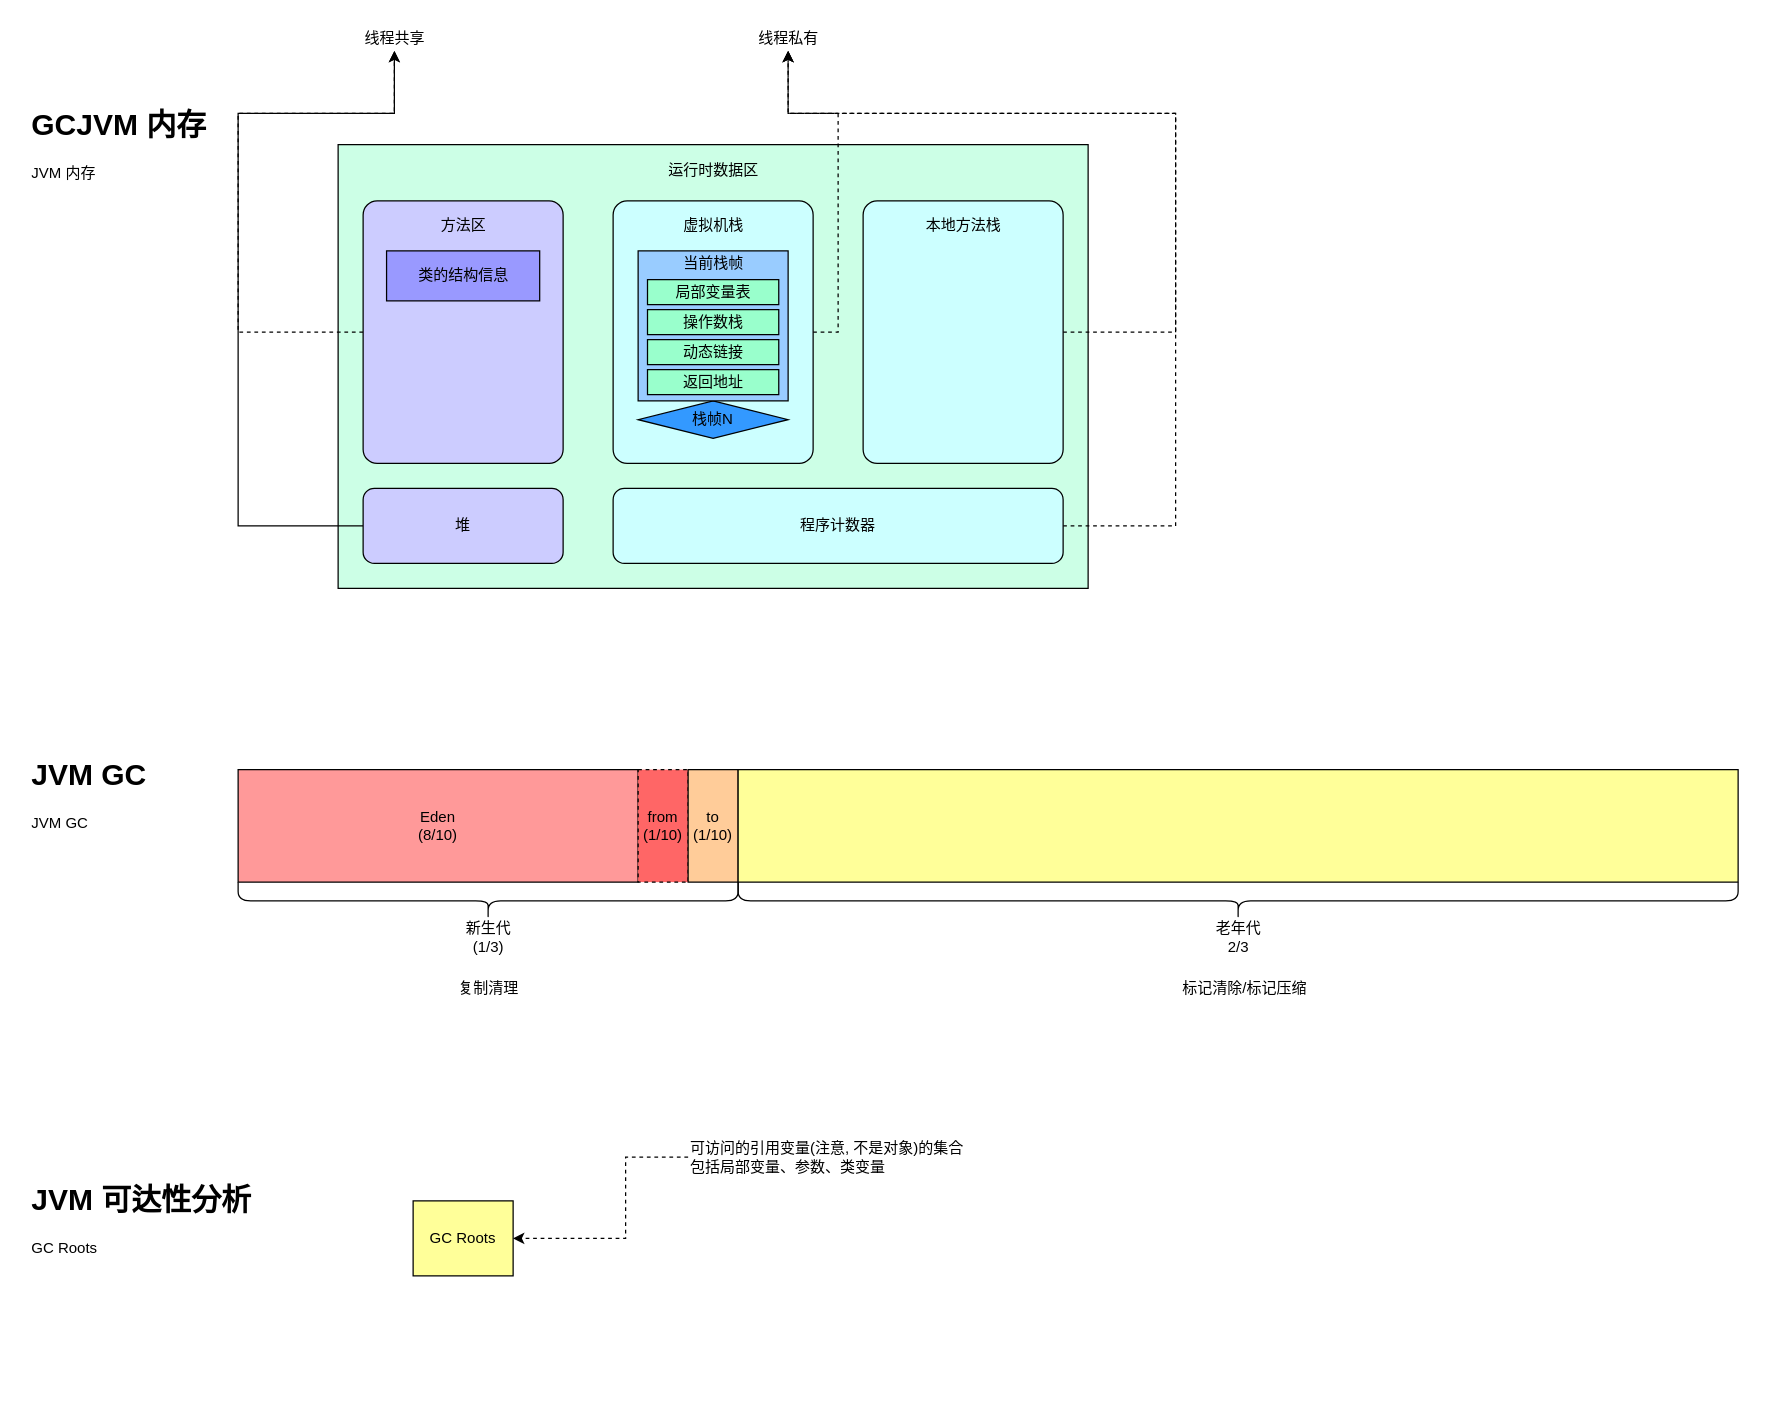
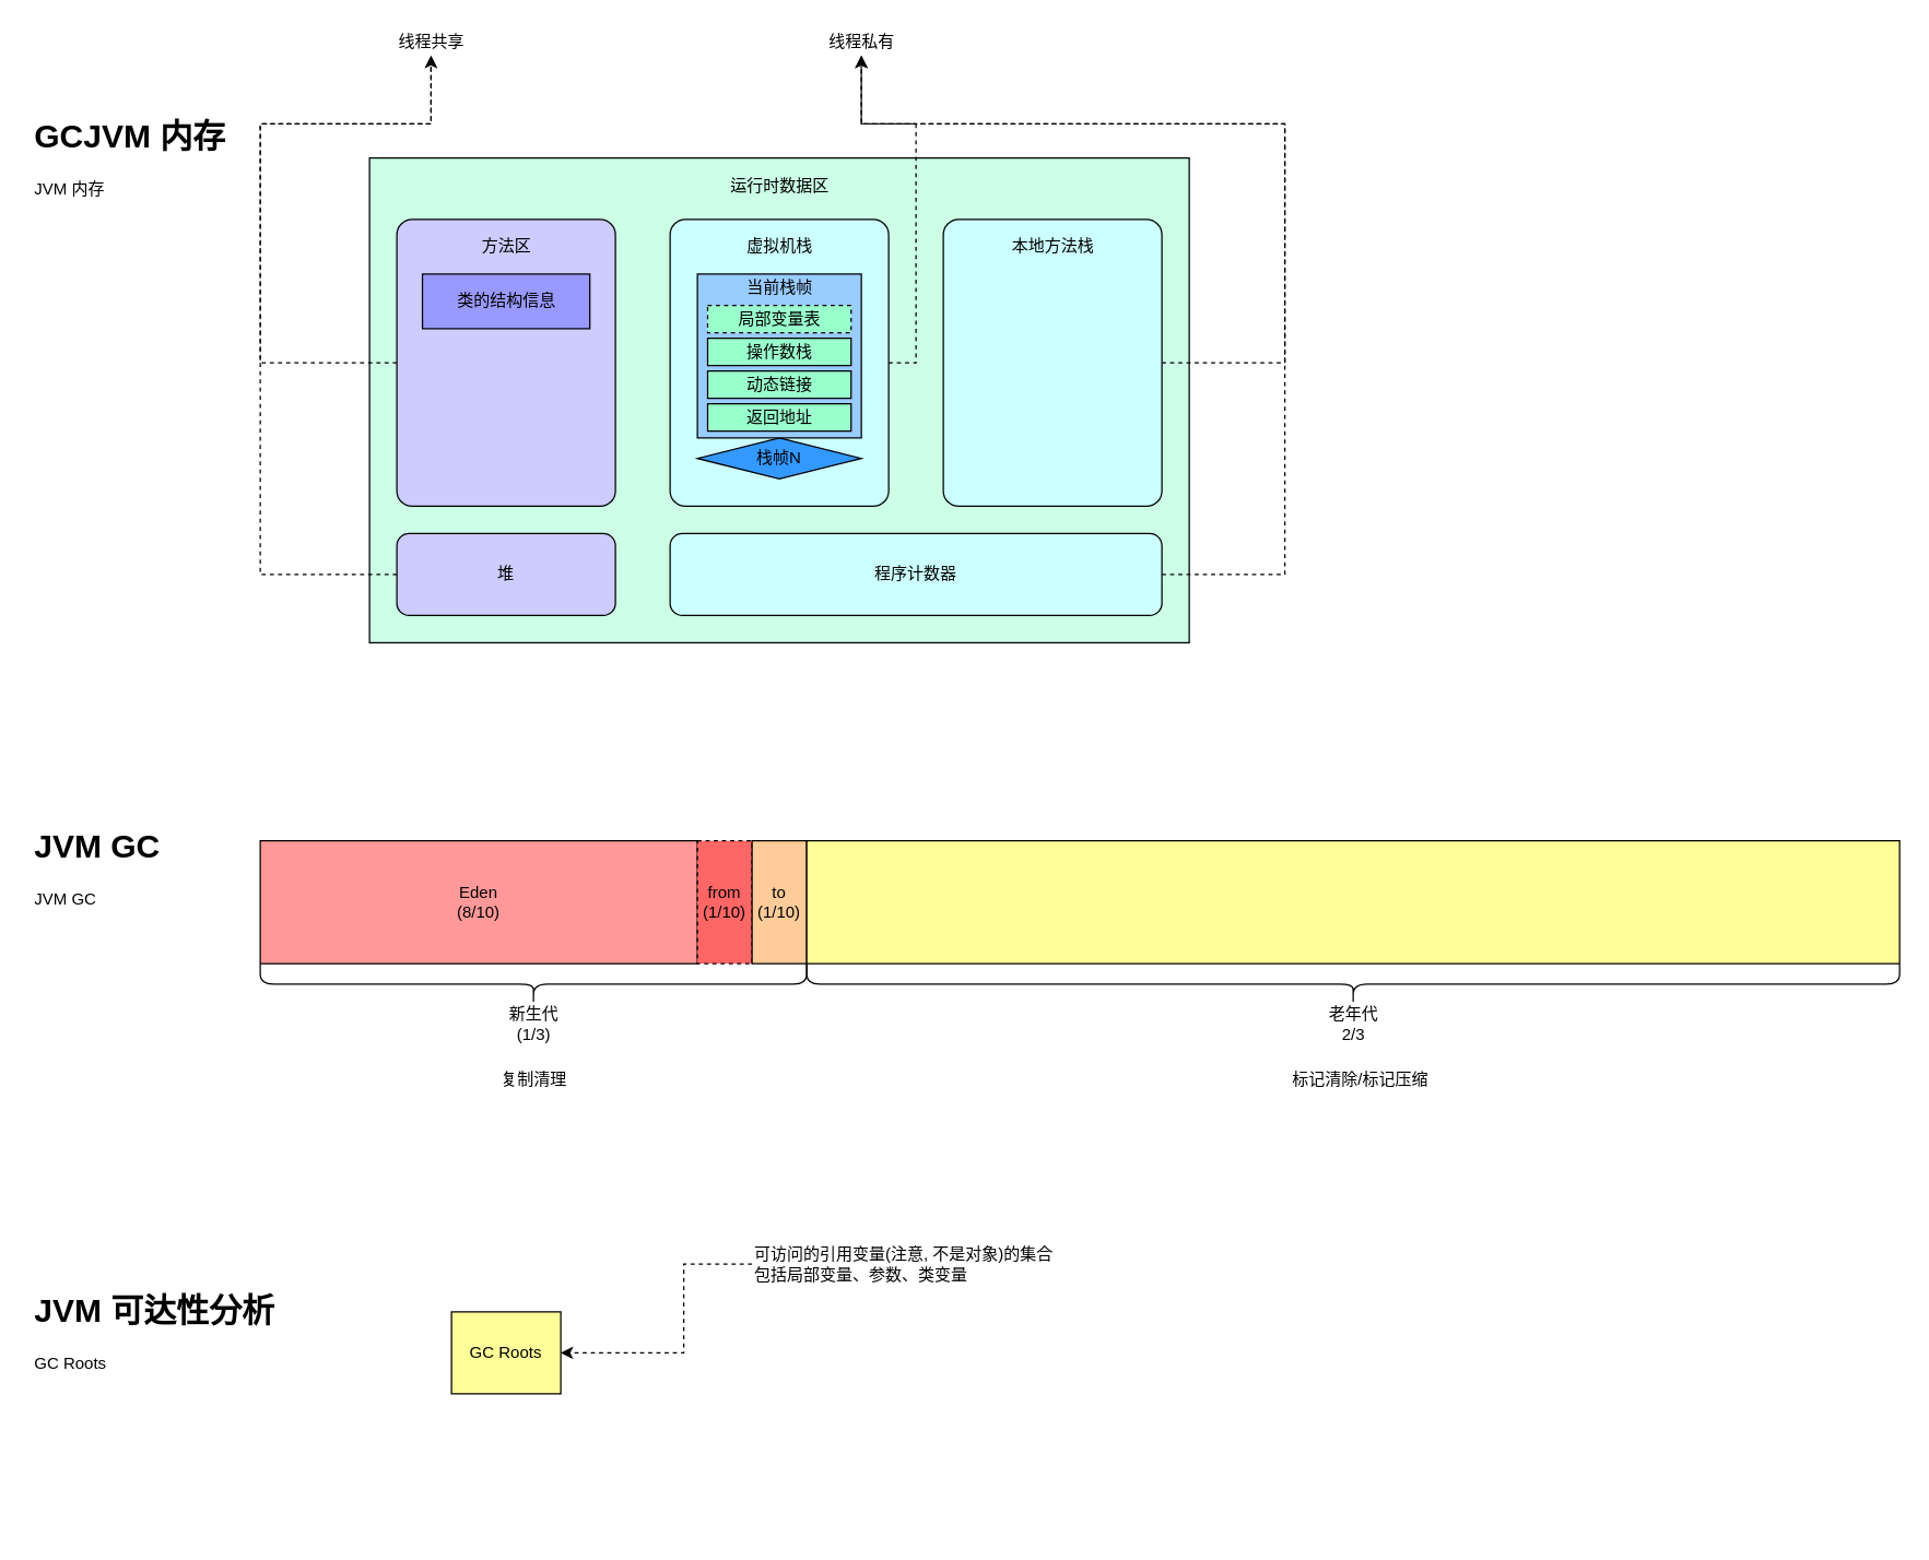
  <mxCell id="0" />
  <mxCell id="1" parent="0" />
  <mxCell id="2" value="&lt;h1&gt;GCJVM 内存&lt;/h1&gt;&lt;p&gt;JVM 内存&lt;/p&gt;" style="text;html=1;strokeColor=none;fillColor=none;spacing=5;spacingTop=-20;whiteSpace=wrap;overflow=hidden;rounded=0;" vertex="1" parent="1"><mxGeometry x="20" width="160" height="120" as="geometry" y="80" /></mxCell>
  <mxCell id="3" value="" style="rounded=0;whiteSpace=wrap;html=1;fillColor=#CCFFE6;" vertex="1" parent="1"><mxGeometry x="270" y="115" width="600" height="355" as="geometry" /></mxCell>
  <mxCell id="4" value="运行时数据区" style="text;html=1;align=center;verticalAlign=middle;resizable=0;points=[];autosize=1;strokeColor=none;" vertex="1" parent="1"><mxGeometry x="525" y="126" width="90" height="20" as="geometry" /></mxCell>
  <mxCell id="5" style="edgeStyle=orthogonalEdgeStyle;rounded=0;orthogonalLoop=1;jettySize=auto;html=1;dashed=1" edge="1" parent="1" source="6" target="25"><mxGeometry relative="1" as="geometry"><Array as="points"><mxPoint x="190" y="265" /><mxPoint x="190" y="90" /><mxPoint x="315" y="90" /></Array></mxGeometry></mxCell>
  <mxCell id="6" value="" style="rounded=1;whiteSpace=wrap;html=1;arcSize=7;fillColor=#CCCCFF;" vertex="1" parent="1"><mxGeometry x="290" y="160" width="160" height="210" as="geometry" /></mxCell>
  <mxCell id="7" value="方法区" style="text;html=1;align=center;verticalAlign=middle;resizable=0;points=[];autosize=1;strokeColor=none;" vertex="1" parent="1"><mxGeometry x="345" y="170" width="50" height="20" as="geometry" /></mxCell>
- <mxCell id="8" style="edgeStyle=orthogonalEdgeStyle;rounded=0;orthogonalLoop=1;jettySize=auto;html=1;dashed=0;" edge="1" parent="1" source="9" target="25"><mxGeometry relative="1" as="geometry"><mxPoint x="292" y="60" as="targetPoint" /><Array as="points"><mxPoint x="190" y="420" /><mxPoint x="190" y="90" /><mxPoint x="315" y="90" /></Array></mxGeometry></mxCell>
+ <mxCell id="8" style="edgeStyle=orthogonalEdgeStyle;rounded=0;orthogonalLoop=1;jettySize=auto;html=1;dashed=1" edge="1" parent="1" source="9" target="25"><mxGeometry relative="1" as="geometry"><mxPoint x="292" y="60" as="targetPoint" /><Array as="points"><mxPoint x="190" y="420" /><mxPoint x="190" y="90" /><mxPoint x="315" y="90" /></Array></mxGeometry></mxCell>
  <mxCell id="9" value="堆" style="rounded=1;whiteSpace=wrap;html=1;fillColor=#CCCCFF;" vertex="1" parent="1"><mxGeometry x="290" y="390" width="160" height="60" as="geometry" /></mxCell>
  <mxCell id="10" style="edgeStyle=orthogonalEdgeStyle;rounded=0;orthogonalLoop=1;jettySize=auto;html=1;dashed=1" edge="1" parent="1" source="11" target="26"><mxGeometry relative="1" as="geometry"><Array as="points"><mxPoint x="670" y="265" /><mxPoint x="670" y="90" /><mxPoint x="630" y="90" /></Array></mxGeometry></mxCell>
  <mxCell id="11" value="" style="rounded=1;whiteSpace=wrap;html=1;arcSize=7;fillColor=#CCFFFF;" vertex="1" parent="1"><mxGeometry x="490" y="160" width="160" height="210" as="geometry" /></mxCell>
  <mxCell id="12" value="虚拟机栈" style="text;html=1;align=center;verticalAlign=middle;resizable=0;points=[];autosize=1;strokeColor=none;" vertex="1" parent="1"><mxGeometry x="540" y="170" width="60" height="20" as="geometry" /></mxCell>
  <mxCell id="13" value="栈帧N" style="rhombus;whiteSpace=wrap;html=1;fillColor=#3399FF;" vertex="1" parent="1"><mxGeometry x="510" y="320" width="120" height="30" as="geometry" /></mxCell>
  <mxCell id="14" value="" style="rounded=0;whiteSpace=wrap;html=1;fillColor=#99CCFF;" vertex="1" parent="1"><mxGeometry x="510" y="200" width="120" height="120" as="geometry" /></mxCell>
  <mxCell id="15" value="当前栈帧" style="text;html=1;align=center;verticalAlign=middle;resizable=0;points=[];autosize=1;strokeColor=none;" vertex="1" parent="1"><mxGeometry x="540" y="200" width="60" height="20" as="geometry" /></mxCell>
- <mxCell id="16" value="局部变量表" style="rounded=0;whiteSpace=wrap;html=1;fillColor=#99FFCC;" vertex="1" parent="1"><mxGeometry x="517.5" y="223" width="105" height="20" as="geometry" /></mxCell>
+ <mxCell id="16" value="局部变量表" style="rounded=0;whiteSpace=wrap;html=1;fillColor=#99FFCC;dashed=1;" vertex="1" parent="1"><mxGeometry x="517.5" y="223" width="105" height="20" as="geometry" /></mxCell>
  <mxCell id="17" value="操作数栈" style="rounded=0;whiteSpace=wrap;html=1;fillColor=#99FFCC;" vertex="1" parent="1"><mxGeometry x="517.5" y="247" width="105" height="20" as="geometry" /></mxCell>
  <mxCell id="18" value="动态链接" style="rounded=0;whiteSpace=wrap;html=1;fillColor=#99FFCC;" vertex="1" parent="1"><mxGeometry x="517.5" y="271" width="105" height="20" as="geometry" /></mxCell>
  <mxCell id="19" value="返回地址" style="rounded=0;whiteSpace=wrap;html=1;fillColor=#99FFCC;" vertex="1" parent="1"><mxGeometry x="517.5" y="295" width="105" height="20" as="geometry" /></mxCell>
  <mxCell id="20" style="edgeStyle=orthogonalEdgeStyle;rounded=0;orthogonalLoop=1;jettySize=auto;html=1;dashed=1" edge="1" parent="1" source="21" target="26"><mxGeometry relative="1" as="geometry"><Array as="points"><mxPoint x="940" y="420" /><mxPoint x="940" y="90" /><mxPoint x="630" y="90" /></Array></mxGeometry></mxCell>
  <mxCell id="21" value="程序计数器" style="rounded=1;whiteSpace=wrap;html=1;fillColor=#CCFFFF;" vertex="1" parent="1"><mxGeometry x="490" y="390" width="360" height="60" as="geometry" /></mxCell>
  <mxCell id="22" style="edgeStyle=orthogonalEdgeStyle;rounded=0;orthogonalLoop=1;jettySize=auto;html=1;dashed=1" edge="1" parent="1" source="23" target="26"><mxGeometry relative="1" as="geometry"><Array as="points"><mxPoint x="940" y="265" /><mxPoint x="940" y="90" /><mxPoint x="630" y="90" /></Array></mxGeometry></mxCell>
  <mxCell id="23" value="" style="rounded=1;whiteSpace=wrap;html=1;arcSize=7;fillColor=#CCFFFF;" vertex="1" parent="1"><mxGeometry x="690" y="160" width="160" height="210" as="geometry" /></mxCell>
  <mxCell id="24" value="本地方法栈" style="text;html=1;align=center;verticalAlign=middle;resizable=0;points=[];autosize=1;strokeColor=none;" vertex="1" parent="1"><mxGeometry x="730" y="170" width="80" height="20" as="geometry" /></mxCell>
  <mxCell id="25" value="线程共享" style="text;html=1;align=center;verticalAlign=middle;resizable=0;points=[];autosize=1;strokeColor=none;" vertex="1" parent="1"><mxGeometry x="285" y="20" width="60" height="20" as="geometry" /></mxCell>
  <mxCell id="26" value="线程私有" style="text;html=1;align=center;verticalAlign=middle;resizable=0;points=[];autosize=1;strokeColor=none;" vertex="1" parent="1"><mxGeometry x="600" y="20" width="60" height="20" as="geometry" /></mxCell>
  <mxCell id="27" value="" style="rounded=0;whiteSpace=wrap;html=1;fillColor=#9999FF;" vertex="1" parent="1"><mxGeometry x="308.75" y="200" width="122.5" height="40" as="geometry" /></mxCell>
  <mxCell id="28" value="类的结构信息" style="text;html=1;align=center;verticalAlign=middle;resizable=0;points=[];autosize=1;strokeColor=none;" vertex="1" parent="1"><mxGeometry x="325" y="210" width="90" height="20" as="geometry" /></mxCell>
  <mxCell id="29" value="&lt;h1&gt;JVM GC&lt;/h1&gt;&lt;p&gt;JVM GC&lt;/p&gt;" style="text;html=1;strokeColor=none;fillColor=none;spacing=5;spacingTop=-20;whiteSpace=wrap;overflow=hidden;rounded=0;" vertex="1" parent="1"><mxGeometry x="20" y="600" width="160" height="120" as="geometry" /></mxCell>
  <mxCell id="30" value="Eden&lt;br&gt;(8/10)" style="rounded=0;whiteSpace=wrap;html=1;fillColor=#FF9999;" vertex="1" parent="1"><mxGeometry x="190" y="615" width="320" height="90" as="geometry" /></mxCell>
  <mxCell id="31" value="from&lt;br&gt;(1/10)" style="rounded=0;whiteSpace=wrap;html=1;fillColor=#FF6666;dashed=1;" vertex="1" parent="1"><mxGeometry x="510" y="615" width="40" height="90" as="geometry" /></mxCell>
  <mxCell id="32" value="to&lt;br&gt;(1/10)" style="rounded=0;whiteSpace=wrap;html=1;fillColor=#FFCC99;" vertex="1" parent="1"><mxGeometry x="550" y="615" width="40" height="90" as="geometry" /></mxCell>
  <mxCell id="33" value="" style="rounded=0;whiteSpace=wrap;html=1;fillColor=#FFFF99;" vertex="1" parent="1"><mxGeometry x="590" y="615" width="800" height="90" as="geometry" /></mxCell>
  <mxCell id="34" value="" style="shape=curlyBracket;whiteSpace=wrap;html=1;rounded=1;flipH=1;fillColor=#FFFF99;rotation=90;" vertex="1" parent="1"><mxGeometry x="375" y="520" width="30" height="400" as="geometry" /></mxCell>
  <mxCell id="35" value="" style="shape=curlyBracket;whiteSpace=wrap;html=1;rounded=1;flipH=1;fillColor=#FFFF99;rotation=90;" vertex="1" parent="1"><mxGeometry x="975" y="320" width="30" height="800" as="geometry" /></mxCell>
  <mxCell id="36" value="新生代&lt;br&gt;(1/3)" style="text;html=1;align=center;verticalAlign=middle;resizable=0;points=[];autosize=1;strokeColor=none;" vertex="1" parent="1"><mxGeometry x="365" y="734" width="50" height="30" as="geometry" /></mxCell>
  <mxCell id="37" value="老年代&lt;br&gt;2/3" style="text;html=1;align=center;verticalAlign=middle;resizable=0;points=[];autosize=1;strokeColor=none;" vertex="1" parent="1"><mxGeometry x="965" y="734" width="50" height="30" as="geometry" /></mxCell>
  <mxCell id="38" value="&lt;h1&gt;JVM 可达性分析&lt;/h1&gt;&lt;p&gt;GC Roots&lt;/p&gt;" style="text;html=1;strokeColor=none;fillColor=none;spacing=5;spacingTop=-20;whiteSpace=wrap;overflow=hidden;rounded=0;" vertex="1" parent="1"><mxGeometry x="20" y="940" width="220" height="120" as="geometry" /></mxCell>
  <mxCell id="39" value="GC Roots" style="rounded=0;whiteSpace=wrap;html=1;fillColor=#FFFF99;" vertex="1" parent="1"><mxGeometry x="330" y="960" width="80" height="60" as="geometry" /></mxCell>
  <mxCell id="40" style="edgeStyle=orthogonalEdgeStyle;rounded=0;orthogonalLoop=1;jettySize=auto;html=1;dashed=1" edge="1" parent="1" source="41" target="39"><mxGeometry relative="1" as="geometry"><Array as="points"><mxPoint x="500" y="925" /><mxPoint x="500" y="990" /></Array></mxGeometry></mxCell>
  <mxCell id="41" value="可访问的引用变量(注意, 不是对象)的集合&lt;br&gt;包括局部变量、参数、类变量" style="text;html=1;align=center;verticalAlign=middle;resizable=0;points=[];autosize=1;strokeColor=none;align=left" vertex="1" parent="1"><mxGeometry x="550" y="910" width="230" height="30" as="geometry" /></mxCell>
  <mxCell id="42" value="复制清理" style="text;html=1;align=center;verticalAlign=middle;resizable=0;points=[];autosize=1;strokeColor=none;" vertex="1" parent="1"><mxGeometry x="360" y="780" width="60" height="20" as="geometry" /></mxCell>
  <mxCell id="43" value="标记清除/标记压缩" style="text;html=1;align=center;verticalAlign=middle;resizable=0;points=[];autosize=1;strokeColor=none;" vertex="1" parent="1"><mxGeometry x="940" y="780" width="110" height="20" as="geometry" /></mxCell>
